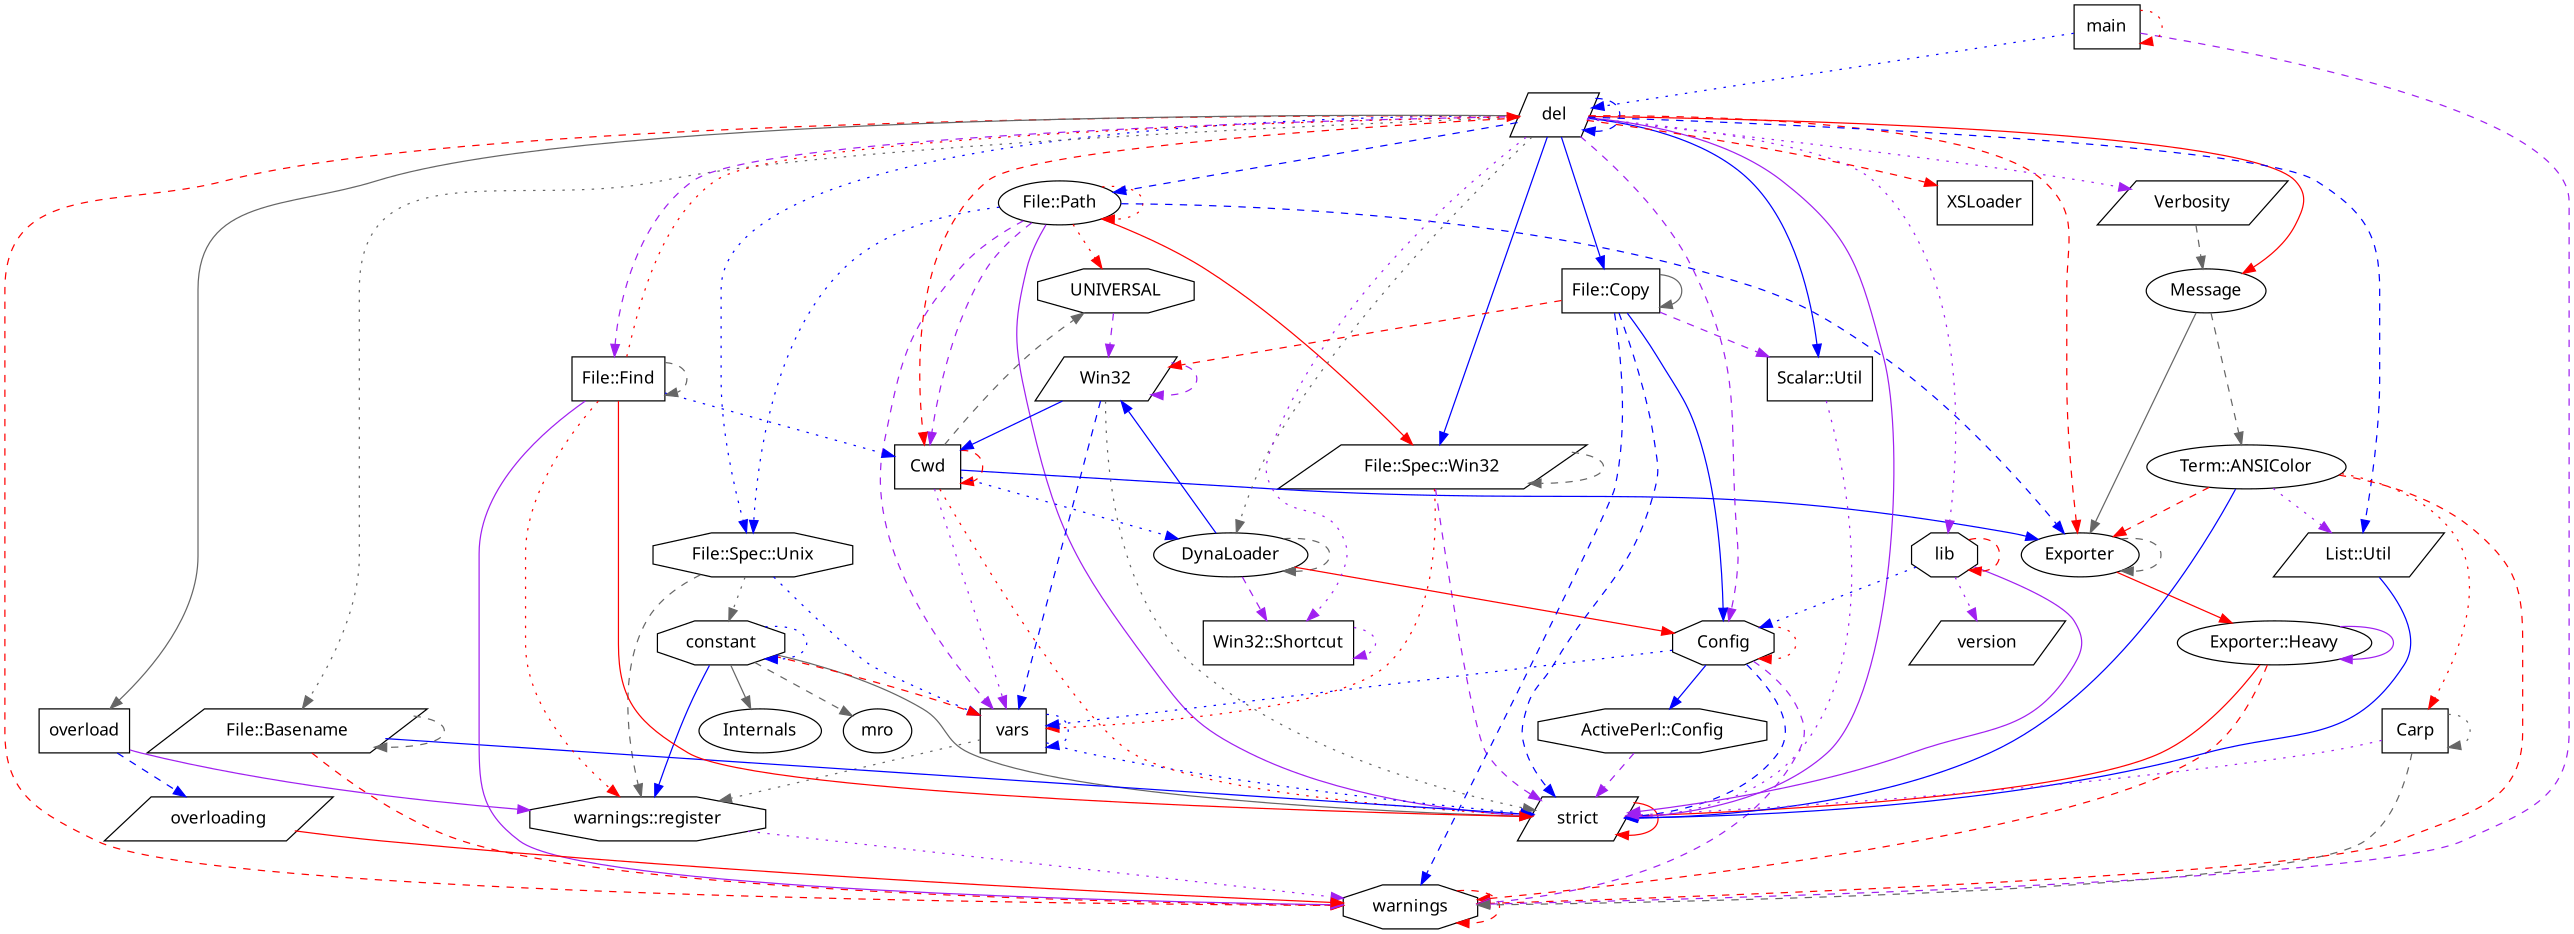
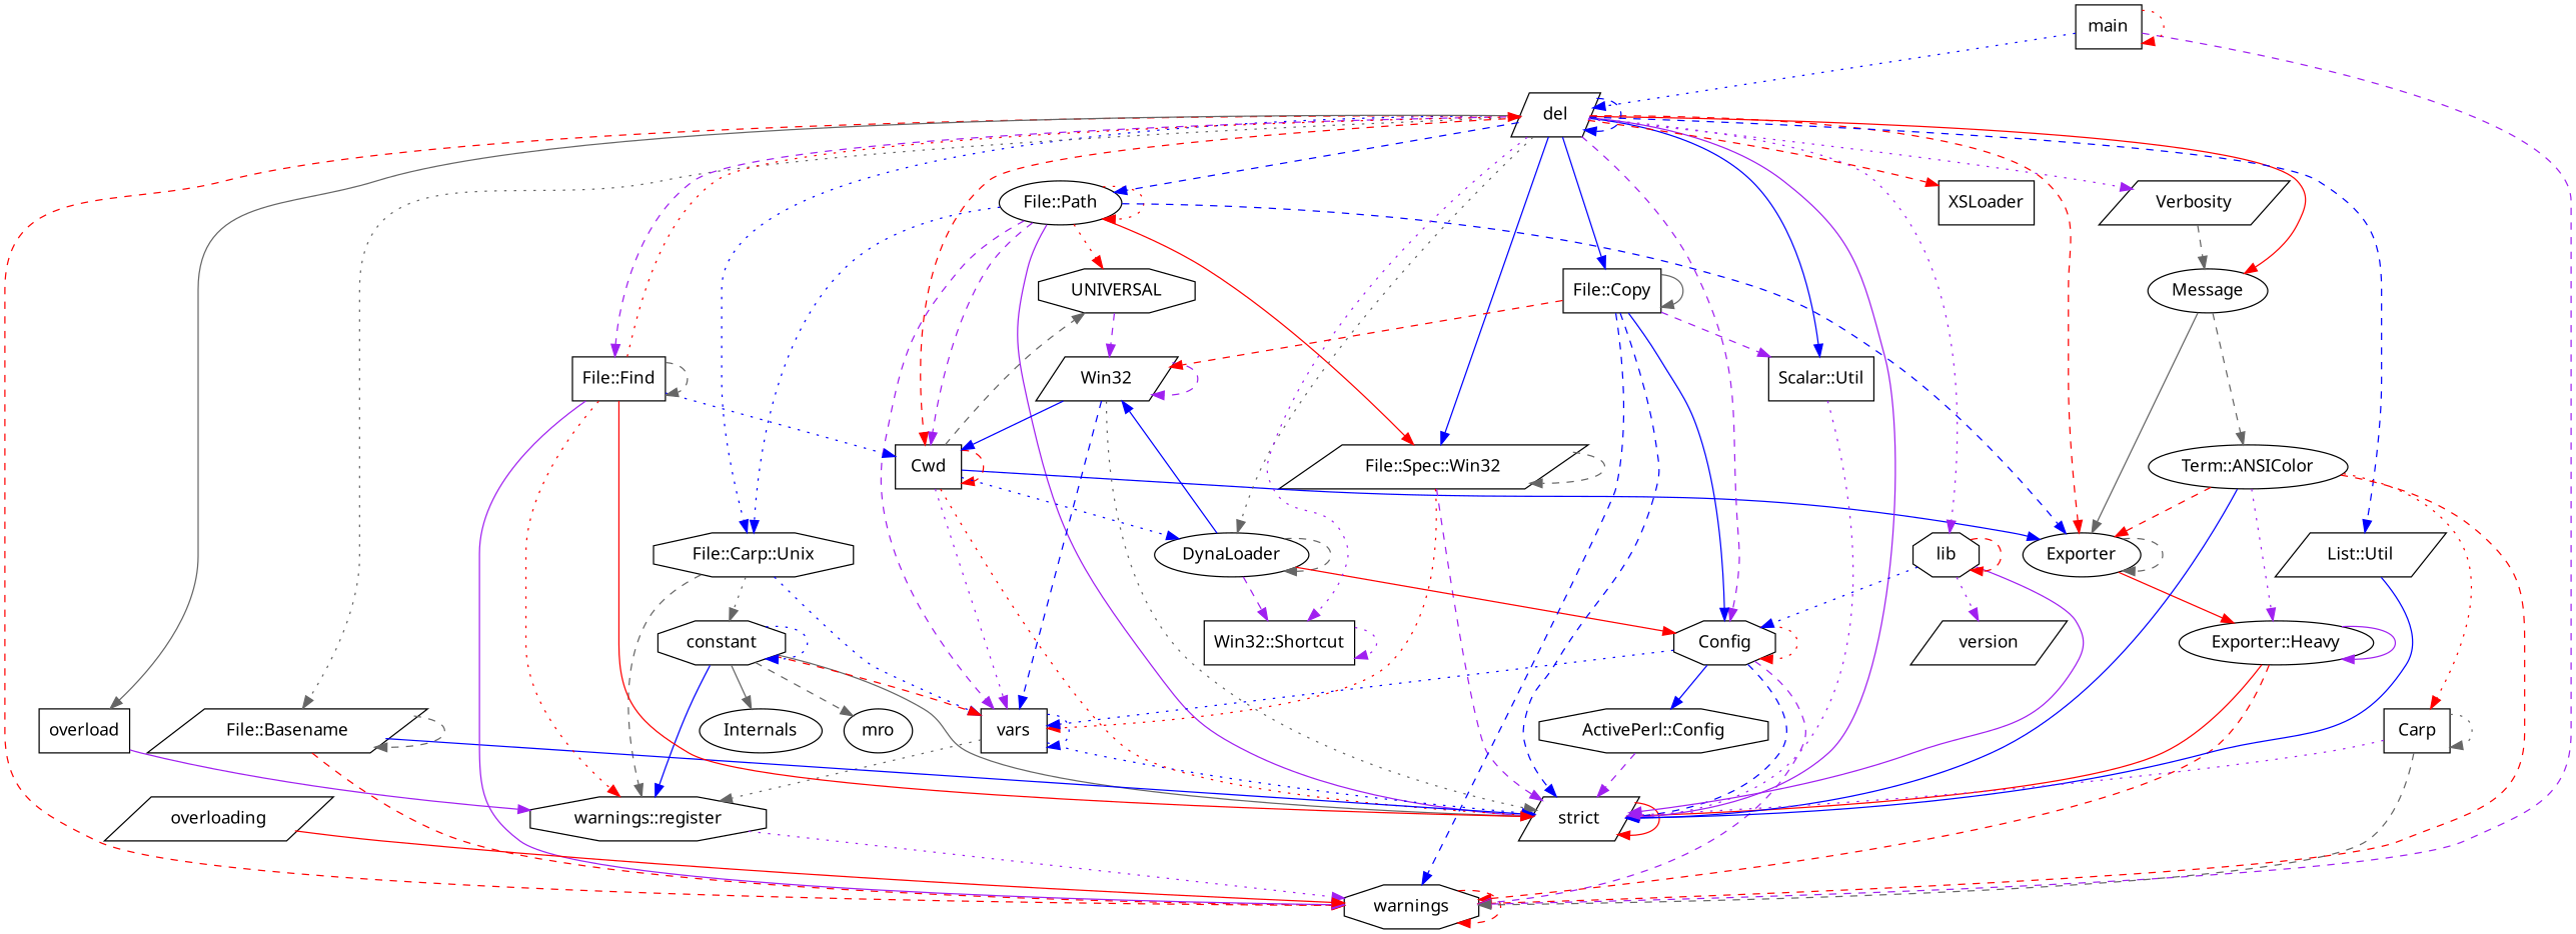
  digraph {
    fontname="Noto Sans"
    node [fontname="Noto Sans" shape=box]
    edge [color=blue fontname="Noto Sans" style=dashed]
    "File::Path" [shape=ellipse]
    "strict" [shape=parallelogram]
-   "File::Spec::Unix" [shape=octagon]
+   "File::Spec::Unix" [shape=octagon label="File::Carp::Unix"]
    vars
    UNIVERSAL [shape=octagon]
    Exporter [shape=ellipse]
    Cwd
    "File::Spec::Win32" [shape=parallelogram]
    constant [shape=octagon]
    "warnings::register" [shape=octagon]
    Win32 [shape=parallelogram]
    "Exporter::Heavy" [shape=ellipse]
    DynaLoader [shape=ellipse]
    "File::Basename" [shape=parallelogram]
    warnings [shape=octagon]
    Internals [shape=ellipse]
    mro [shape=ellipse]
    del [shape=parallelogram]
    "Win32::Shortcut"
    overload
    "File::Copy"
    Config [shape=octagon]
    "File::Find"
    "Scalar::Util"
    XSLoader
    Verbosity [shape=parallelogram]
    Message [shape=ellipse]
    lib [shape=octagon]
    "List::Util" [shape=parallelogram]
    overloading [shape=parallelogram]
    "ActivePerl::Config" [shape=octagon]
    "Term::ANSIColor" [shape=ellipse]
    version [shape=parallelogram]
    main
    Carp
    "File::Path" -> "File::Path" [color=red style=dotted]
    "File::Path" -> "strict" [color=purple style=solid]
    "File::Path" -> "File::Spec::Unix" [style=dotted]
    "File::Path" -> vars [color=purple]
    "File::Path" -> UNIVERSAL [color=red style=dotted]
    "File::Path" -> Exporter
    "File::Path" -> Cwd [color=purple]
    "File::Path" -> "File::Spec::Win32" [color=red style=solid]
    "strict" -> "strict" [color=red style=solid]
    "File::Spec::Unix" -> vars [style=dotted]
    "File::Spec::Unix" -> constant [color=gray40 style=dotted]
    "File::Spec::Unix" -> "warnings::register" [color=gray40]
    vars -> "strict" [style=dotted]
    vars -> vars [style=dotted]
    vars -> "warnings::register" [color=gray40 style=dotted]
    UNIVERSAL -> Win32 [color=purple]
    Exporter -> Exporter [color=gray40]
    Exporter -> "Exporter::Heavy" [color=red style=solid]
    Cwd -> "strict" [color=red style=dotted]
    Cwd -> vars [color=purple style=dotted]
    Cwd -> UNIVERSAL [color=gray40]
    Cwd -> Exporter [style=solid]
    Cwd -> Cwd [color=red]
    Cwd -> DynaLoader [style=dotted]
    "File::Spec::Win32" -> "strict" [color=purple]
    "File::Spec::Win32" -> vars [color=red style=dotted]
    "File::Spec::Win32" -> "File::Spec::Win32" [color=gray40]
    constant -> "strict" [color=gray40 style=solid]
    constant -> vars [color=red]
    constant -> constant [style=dotted]
    constant -> "warnings::register" [style=solid]
    constant -> Internals [color=gray40 style=solid]
    constant -> mro [color=gray40]
    "warnings::register" -> warnings [color=purple style=dotted]
    Win32 -> "strict" [color=gray40 style=dotted]
    Win32 -> vars
    Win32 -> Cwd [style=solid]
    Win32 -> Win32 [color=purple]
    "Exporter::Heavy" -> "strict" [color=red style=solid]
    "Exporter::Heavy" -> "Exporter::Heavy" [color=purple style=solid]
    "Exporter::Heavy" -> warnings [color=red]
    DynaLoader -> Win32 [style=solid]
    DynaLoader -> DynaLoader [color=gray40]
    DynaLoader -> "Win32::Shortcut" [color=purple]
    DynaLoader -> Config [color=red style=solid]
    "File::Basename" -> "strict" [style=solid]
    "File::Basename" -> "File::Basename" [color=gray40]
    "File::Basename" -> warnings [color=red]
    warnings -> warnings [color=red]
    del -> "File::Path"
    del -> "strict" [color=purple style=solid]
    del -> "File::Spec::Unix" [style=dotted]
    del -> Exporter [color=red]
    del -> Cwd [color=red]
    del -> "File::Spec::Win32" [style=solid]
    del -> DynaLoader [color=gray40 style=dotted]
    del -> "File::Basename" [color=gray40 style=dotted]
    del -> warnings [color=red]
    del -> del
    del -> "Win32::Shortcut" [color=purple style=dotted]
    del -> overload [color=gray40 style=solid]
    del -> "File::Copy" [style=solid]
    del -> Config [color=purple]
    del -> "File::Find" [color=purple]
    del -> "Scalar::Util" [style=solid]
    del -> XSLoader [color=red]
    del -> Verbosity [color=purple style=dotted]
    del -> Message [color=red style=solid]
    del -> lib [color=purple style=dotted]
    del -> "List::Util"
    "Win32::Shortcut" -> "Win32::Shortcut" [color=purple style=dotted]
    overload -> "warnings::register" [color=purple style=solid]
-   overload -> overloading
    "File::Copy" -> "strict"
    "File::Copy" -> Win32 [color=red]
    "File::Copy" -> warnings
    "File::Copy" -> "File::Copy" [color=gray40 style=solid]
    "File::Copy" -> Config [style=solid]
    "File::Copy" -> "Scalar::Util" [color=purple]
    Config -> "strict"
    Config -> vars [style=dotted]
    Config -> warnings [color=purple]
    Config -> Config [color=red style=dotted]
    Config -> "ActivePerl::Config" [style=solid]
    "File::Find" -> "strict" [color=red style=solid]
    "File::Find" -> Cwd [style=dotted]
    "File::Find" -> "warnings::register" [color=red style=dotted]
    "File::Find" -> warnings [color=purple style=solid]
    "File::Find" -> del [color=red style=dotted]
    "File::Find" -> "File::Find" [color=gray40]
    "Scalar::Util" -> "strict" [color=purple style=dotted]
    Verbosity -> Message [color=gray40]
    Message -> Exporter [color=gray40 style=solid]
    Message -> "Term::ANSIColor" [color=gray40]
    lib -> "strict" [color=purple style=solid]
    lib -> Config [style=dotted]
    lib -> lib [color=red]
    lib -> version [color=purple style=dotted]
    "List::Util" -> "strict" [style=solid]
    overloading -> warnings [color=red style=solid]
    "ActivePerl::Config" -> "strict" [color=purple]
    "Term::ANSIColor" -> "strict" [style=solid]
    "Term::ANSIColor" -> Exporter [color=red]
-   "Term::ANSIColor" -> "List::Util" [color=purple style=dotted]
+   "Term::ANSIColor" -> "Exporter::Heavy" [color=purple style=dotted]
    "Term::ANSIColor" -> warnings [color=red]
    "Term::ANSIColor" -> Carp [color=red style=dotted]
    main -> warnings [color=purple]
    main -> del [style=dotted]
    main -> main [color=red style=dotted]
    Carp -> "strict" [color=purple style=dotted]
    Carp -> warnings [color=gray40]
    Carp -> Carp [color=gray40 style=dotted]
  }
